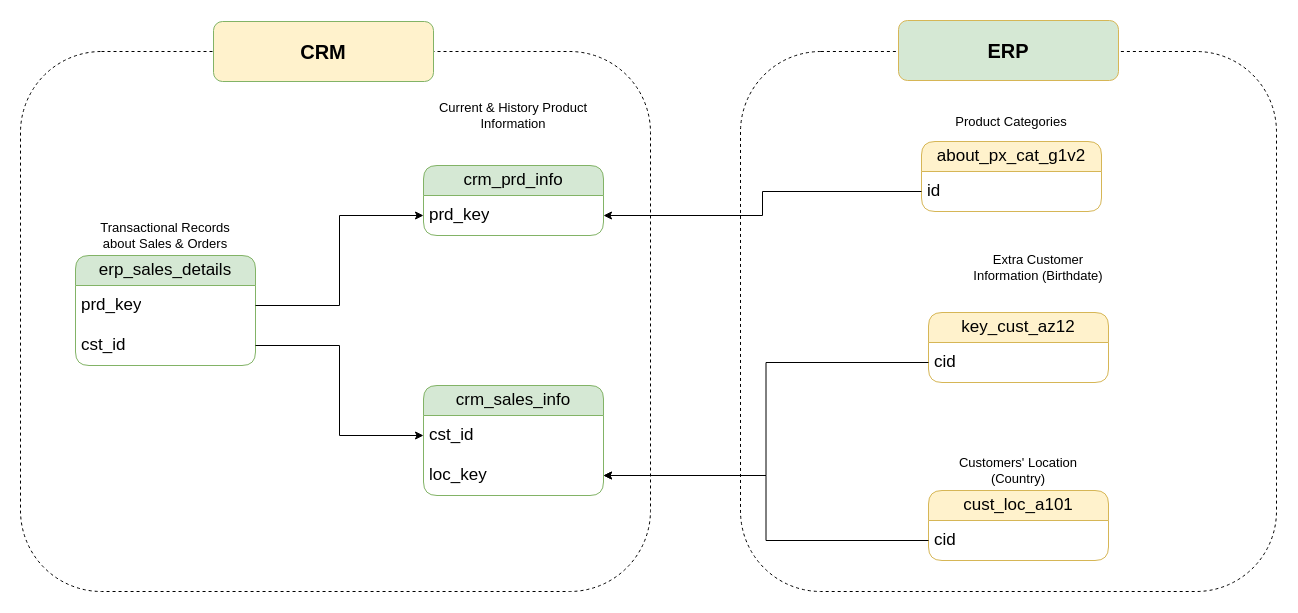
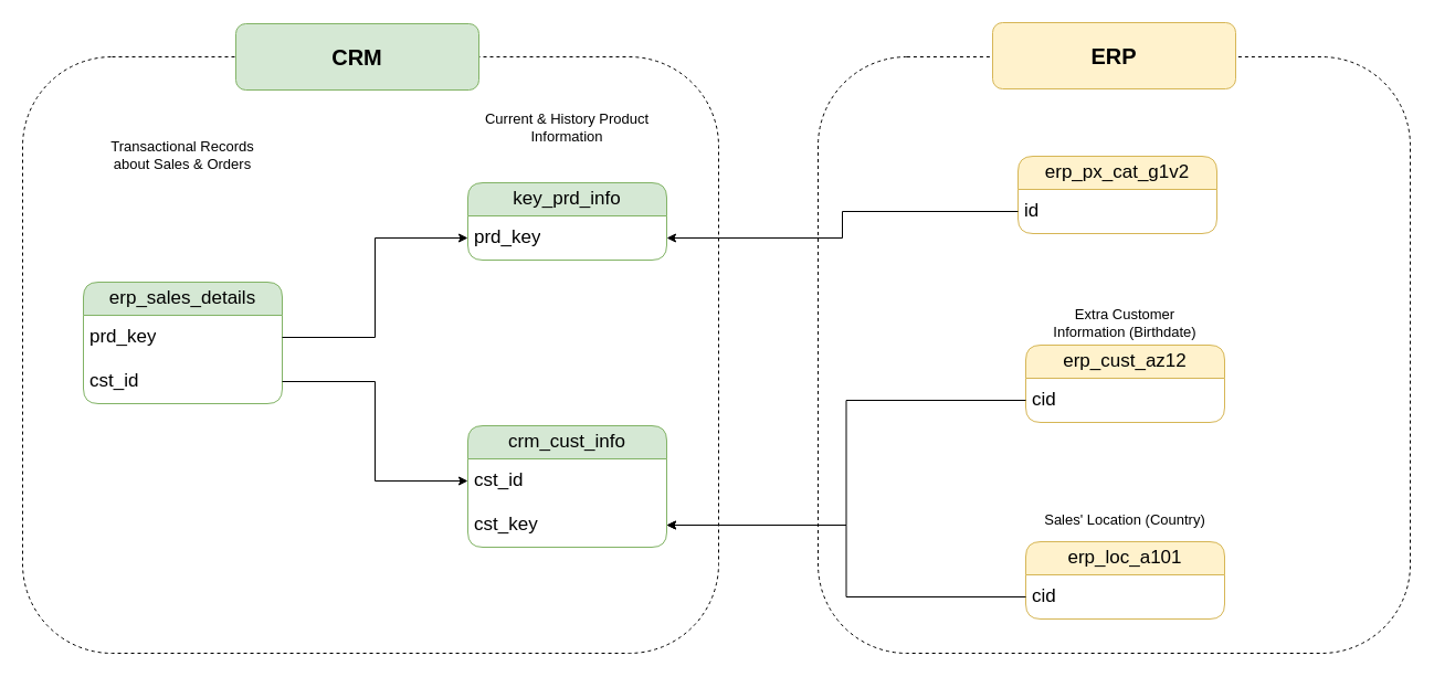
  <mxCell id="0" />
  <mxCell id="1" parent="0" />
- <mxCell id="2" value="crm_sales_info" style="swimlane;fontStyle=0;childLayout=stackLayout;horizontal=1;startSize=30;horizontalStack=0;resizeParent=1;resizeParentMax=0;resizeLast=0;collapsible=1;marginBottom=0;whiteSpace=wrap;html=1;fillColor=#d5e8d4;rounded=1;fontSize=17;strokeColor=#82b366;" parent="1" vertex="1"><mxGeometry x="423" y="385" width="180" height="110" as="geometry" /></mxCell>
+ <mxCell id="2" value="crm_cust_info" style="swimlane;fontStyle=0;childLayout=stackLayout;horizontal=1;startSize=30;horizontalStack=0;resizeParent=1;resizeParentMax=0;resizeLast=0;collapsible=1;marginBottom=0;whiteSpace=wrap;html=1;fillColor=#d5e8d4;rounded=1;fontSize=17;strokeColor=#82b366;" parent="1" vertex="1"><mxGeometry x="423" y="385" width="180" height="110" as="geometry" /></mxCell>
  <mxCell id="3" value="cst_id" style="text;strokeColor=none;fillColor=none;align=left;verticalAlign=middle;spacingLeft=4;spacingRight=4;overflow=hidden;points=[[0,0.5],[1,0.5]];portConstraint=eastwest;rotatable=0;whiteSpace=wrap;html=1;fontSize=17;" parent="2" vertex="1"><mxGeometry y="30" width="180" height="40" as="geometry" /></mxCell>
- <mxCell id="4" value="loc_key" style="text;strokeColor=none;fillColor=none;align=left;verticalAlign=middle;spacingLeft=4;spacingRight=4;overflow=hidden;points=[[0,0.5],[1,0.5]];portConstraint=eastwest;rotatable=0;whiteSpace=wrap;html=1;fontSize=17;" vertex="1" parent="2"><mxGeometry y="70" width="180" height="40" as="geometry" /></mxCell>
- <mxCell id="5" value="crm_prd_info" style="swimlane;fontStyle=0;childLayout=stackLayout;horizontal=1;startSize=30;horizontalStack=0;resizeParent=1;resizeParentMax=0;resizeLast=0;collapsible=1;marginBottom=0;whiteSpace=wrap;html=1;fillColor=#d5e8d4;rounded=1;fontSize=17;strokeColor=#82b366;" parent="1" vertex="1"><mxGeometry x="423" y="165" width="180" height="70" as="geometry"><mxRectangle x="310" y="190" width="140" height="30" as="alternateBounds" /></mxGeometry></mxCell>
+ <mxCell id="4" value="cst_key" style="text;strokeColor=none;fillColor=none;align=left;verticalAlign=middle;spacingLeft=4;spacingRight=4;overflow=hidden;points=[[0,0.5],[1,0.5]];portConstraint=eastwest;rotatable=0;whiteSpace=wrap;html=1;fontSize=17;" vertex="1" parent="2"><mxGeometry y="70" width="180" height="40" as="geometry" /></mxCell>
+ <mxCell id="5" value="key_prd_info" style="swimlane;fontStyle=0;childLayout=stackLayout;horizontal=1;startSize=30;horizontalStack=0;resizeParent=1;resizeParentMax=0;resizeLast=0;collapsible=1;marginBottom=0;whiteSpace=wrap;html=1;fillColor=#d5e8d4;rounded=1;fontSize=17;strokeColor=#82b366;" parent="1" vertex="1"><mxGeometry x="423" y="165" width="180" height="70" as="geometry"><mxRectangle x="310" y="190" width="140" height="30" as="alternateBounds" /></mxGeometry></mxCell>
  <mxCell id="6" value="prd_key" style="text;strokeColor=none;fillColor=none;align=left;verticalAlign=middle;spacingLeft=4;spacingRight=4;overflow=hidden;points=[[0,0.5],[1,0.5]];portConstraint=eastwest;rotatable=0;whiteSpace=wrap;html=1;fontSize=17;" parent="5" vertex="1"><mxGeometry y="30" width="180" height="40" as="geometry" /></mxCell>
  <mxCell id="7" value="Current &amp;amp; History Product Information" style="text;html=1;align=center;verticalAlign=middle;whiteSpace=wrap;rounded=0;fontSize=13;" parent="1" vertex="1"><mxGeometry x="433" y="95" width="160" height="40" as="geometry" /></mxCell>
  <mxCell id="8" value="erp_sales_details" style="swimlane;fontStyle=0;childLayout=stackLayout;horizontal=1;startSize=30;horizontalStack=0;resizeParent=1;resizeParentMax=0;resizeLast=0;collapsible=1;marginBottom=0;whiteSpace=wrap;html=1;fillColor=#d5e8d4;rounded=1;fontSize=17;strokeColor=#82b366;" parent="1" vertex="1"><mxGeometry x="75" y="255" width="180" height="110" as="geometry"><mxRectangle x="310" y="190" width="140" height="30" as="alternateBounds" /></mxGeometry></mxCell>
  <mxCell id="9" value="prd_key" style="text;strokeColor=none;fillColor=none;align=left;verticalAlign=middle;spacingLeft=4;spacingRight=4;overflow=hidden;points=[[0,0.5],[1,0.5]];portConstraint=eastwest;rotatable=0;whiteSpace=wrap;html=1;fontSize=17;" parent="8" vertex="1"><mxGeometry y="30" width="180" height="40" as="geometry" /></mxCell>
  <mxCell id="10" value="cst_id" style="text;strokeColor=none;fillColor=none;align=left;verticalAlign=middle;spacingLeft=4;spacingRight=4;overflow=hidden;points=[[0,0.5],[1,0.5]];portConstraint=eastwest;rotatable=0;whiteSpace=wrap;html=1;fontSize=17;" parent="8" vertex="1"><mxGeometry y="70" width="180" height="40" as="geometry" /></mxCell>
- <mxCell id="11" value="Transactional Records about Sales &amp;amp; Orders" style="text;html=1;align=center;verticalAlign=middle;whiteSpace=wrap;rounded=0;fontSize=13;" parent="1" vertex="1"><mxGeometry x="85" y="215" width="160" height="40" as="geometry" /></mxCell>
+ <mxCell id="11" value="Transactional Records about Sales &amp;amp; Orders" style="text;html=1;align=center;verticalAlign=middle;whiteSpace=wrap;rounded=0;fontSize=13;" parent="1" vertex="1"><mxGeometry x="85" y="120" width="160" height="40" as="geometry" /></mxCell>
  <mxCell id="12" style="edgeStyle=orthogonalEdgeStyle;rounded=0;orthogonalLoop=1;jettySize=auto;html=1;entryX=0;entryY=0.5;entryDx=0;entryDy=0;" parent="1" source="10" target="3" edge="1"><mxGeometry relative="1" as="geometry" /></mxCell>
  <mxCell id="13" style="edgeStyle=orthogonalEdgeStyle;rounded=0;orthogonalLoop=1;jettySize=auto;html=1;" parent="1" source="9" target="6" edge="1"><mxGeometry relative="1" as="geometry" /></mxCell>
- <mxCell id="14" value="key_cust_az12" style="swimlane;fontStyle=0;childLayout=stackLayout;horizontal=1;startSize=30;horizontalStack=0;resizeParent=1;resizeParentMax=0;resizeLast=0;collapsible=1;marginBottom=0;whiteSpace=wrap;html=1;fillColor=#fff2cc;strokeColor=#d6b656;rounded=1;fontSize=17;" vertex="1" parent="1"><mxGeometry x="928" y="312" width="180" height="70" as="geometry" /></mxCell>
+ <mxCell id="14" value="erp_cust_az12" style="swimlane;fontStyle=0;childLayout=stackLayout;horizontal=1;startSize=30;horizontalStack=0;resizeParent=1;resizeParentMax=0;resizeLast=0;collapsible=1;marginBottom=0;whiteSpace=wrap;html=1;fillColor=#fff2cc;strokeColor=#d6b656;rounded=1;fontSize=17;" vertex="1" parent="1"><mxGeometry x="928" y="312" width="180" height="70" as="geometry" /></mxCell>
  <mxCell id="15" value="cid" style="text;strokeColor=none;fillColor=none;align=left;verticalAlign=middle;spacingLeft=4;spacingRight=4;overflow=hidden;points=[[0,0.5],[1,0.5]];portConstraint=eastwest;rotatable=0;whiteSpace=wrap;html=1;fontSize=17;" vertex="1" parent="14"><mxGeometry y="30" width="180" height="40" as="geometry" /></mxCell>
- <mxCell id="16" value="Extra Customer Information (Birthdate)" style="text;html=1;align=center;verticalAlign=middle;whiteSpace=wrap;rounded=0;fontSize=13;" vertex="1" parent="1"><mxGeometry x="958" y="247" width="160" height="40" as="geometry" /></mxCell>
+ <mxCell id="16" value="Extra Customer Information (Birthdate)" style="text;html=1;align=center;verticalAlign=middle;whiteSpace=wrap;rounded=0;fontSize=13;" vertex="1" parent="1"><mxGeometry x="938" y="272" width="160" height="40" as="geometry" /></mxCell>
  <mxCell id="17" style="edgeStyle=orthogonalEdgeStyle;rounded=0;orthogonalLoop=1;jettySize=auto;html=1;entryX=1;entryY=0.5;entryDx=0;entryDy=0;" edge="1" parent="1" source="15" target="4"><mxGeometry relative="1" as="geometry" /></mxCell>
- <mxCell id="18" value="cust_loc_a101" style="swimlane;fontStyle=0;childLayout=stackLayout;horizontal=1;startSize=30;horizontalStack=0;resizeParent=1;resizeParentMax=0;resizeLast=0;collapsible=1;marginBottom=0;whiteSpace=wrap;html=1;fillColor=#fff2cc;strokeColor=#d6b656;rounded=1;fontSize=17;" vertex="1" parent="1"><mxGeometry x="928" y="490" width="180" height="70" as="geometry" /></mxCell>
+ <mxCell id="18" value="erp_loc_a101" style="swimlane;fontStyle=0;childLayout=stackLayout;horizontal=1;startSize=30;horizontalStack=0;resizeParent=1;resizeParentMax=0;resizeLast=0;collapsible=1;marginBottom=0;whiteSpace=wrap;html=1;fillColor=#fff2cc;strokeColor=#d6b656;rounded=1;fontSize=17;" vertex="1" parent="1"><mxGeometry x="928" y="490" width="180" height="70" as="geometry" /></mxCell>
  <mxCell id="19" value="cid" style="text;strokeColor=none;fillColor=none;align=left;verticalAlign=middle;spacingLeft=4;spacingRight=4;overflow=hidden;points=[[0,0.5],[1,0.5]];portConstraint=eastwest;rotatable=0;whiteSpace=wrap;html=1;fontSize=17;" vertex="1" parent="18"><mxGeometry y="30" width="180" height="40" as="geometry" /></mxCell>
- <mxCell id="20" value="Customers' Location (Country)" style="text;html=1;align=center;verticalAlign=middle;whiteSpace=wrap;rounded=0;fontSize=13;" vertex="1" parent="1"><mxGeometry x="938" y="450" width="160" height="40" as="geometry" /></mxCell>
+ <mxCell id="20" value="Sales' Location (Country)" style="text;html=1;align=center;verticalAlign=middle;whiteSpace=wrap;rounded=0;fontSize=13;" vertex="1" parent="1"><mxGeometry x="938" y="450" width="160" height="40" as="geometry" /></mxCell>
  <mxCell id="21" style="edgeStyle=orthogonalEdgeStyle;rounded=0;orthogonalLoop=1;jettySize=auto;html=1;entryX=1;entryY=0.5;entryDx=0;entryDy=0;" edge="1" parent="1" source="19" target="4"><mxGeometry relative="1" as="geometry" /></mxCell>
- <mxCell id="22" value="about_px_cat_g1v2" style="swimlane;fontStyle=0;childLayout=stackLayout;horizontal=1;startSize=30;horizontalStack=0;resizeParent=1;resizeParentMax=0;resizeLast=0;collapsible=1;marginBottom=0;whiteSpace=wrap;html=1;fillColor=#fff2cc;strokeColor=#d6b656;rounded=1;fontSize=17;" vertex="1" parent="1"><mxGeometry x="921" y="141" width="180" height="70" as="geometry" /></mxCell>
+ <mxCell id="22" value="erp_px_cat_g1v2" style="swimlane;fontStyle=0;childLayout=stackLayout;horizontal=1;startSize=30;horizontalStack=0;resizeParent=1;resizeParentMax=0;resizeLast=0;collapsible=1;marginBottom=0;whiteSpace=wrap;html=1;fillColor=#fff2cc;strokeColor=#d6b656;rounded=1;fontSize=17;" vertex="1" parent="1"><mxGeometry x="921" y="141" width="180" height="70" as="geometry" /></mxCell>
  <mxCell id="23" value="id" style="text;strokeColor=none;fillColor=none;align=left;verticalAlign=middle;spacingLeft=4;spacingRight=4;overflow=hidden;points=[[0,0.5],[1,0.5]];portConstraint=eastwest;rotatable=0;whiteSpace=wrap;html=1;fontSize=17;" vertex="1" parent="22"><mxGeometry y="30" width="180" height="40" as="geometry" /></mxCell>
- <mxCell id="24" value="Product Categories" style="text;html=1;align=center;verticalAlign=middle;whiteSpace=wrap;rounded=0;fontSize=13;" vertex="1" parent="1"><mxGeometry x="931" y="101" width="160" height="40" as="geometry" /></mxCell>
  <mxCell id="25" style="edgeStyle=orthogonalEdgeStyle;rounded=0;orthogonalLoop=1;jettySize=auto;html=1;entryX=1;entryY=0.5;entryDx=0;entryDy=0;" edge="1" parent="1" source="23" target="6"><mxGeometry relative="1" as="geometry" /></mxCell>
  <mxCell id="26" value="" style="rounded=1;whiteSpace=wrap;html=1;fillColor=none;dashed=1;" vertex="1" parent="1"><mxGeometry x="20" y="51" width="630" height="540" as="geometry" /></mxCell>
- <mxCell id="27" value="CRM" style="rounded=1;whiteSpace=wrap;html=1;fontStyle=1;fontSize=20;fillColor=#fff2cc;strokeColor=#82b366;" vertex="1" parent="1"><mxGeometry x="213" y="21" width="220" height="60" as="geometry" /></mxCell>
+ <mxCell id="27" value="CRM" style="rounded=1;whiteSpace=wrap;html=1;fontStyle=1;fontSize=20;fillColor=#d5e8d4;strokeColor=#82b366;" vertex="1" parent="1"><mxGeometry x="213" y="21" width="220" height="60" as="geometry" /></mxCell>
  <mxCell id="28" value="" style="rounded=1;whiteSpace=wrap;html=1;fillColor=none;dashed=1;" vertex="1" parent="1"><mxGeometry x="740" y="51" width="536" height="540" as="geometry" /></mxCell>
- <mxCell id="29" value="ERP" style="rounded=1;whiteSpace=wrap;html=1;fontStyle=1;fontSize=20;fillColor=#d5e8d4;strokeColor=#d6b656;" vertex="1" parent="1"><mxGeometry x="898" y="20" width="220" height="60" as="geometry" /></mxCell>
+ <mxCell id="29" value="ERP" style="rounded=1;whiteSpace=wrap;html=1;fontStyle=1;fontSize=20;fillColor=#fff2cc;strokeColor=#d6b656;" vertex="1" parent="1"><mxGeometry x="898" y="20" width="220" height="60" as="geometry" /></mxCell>
